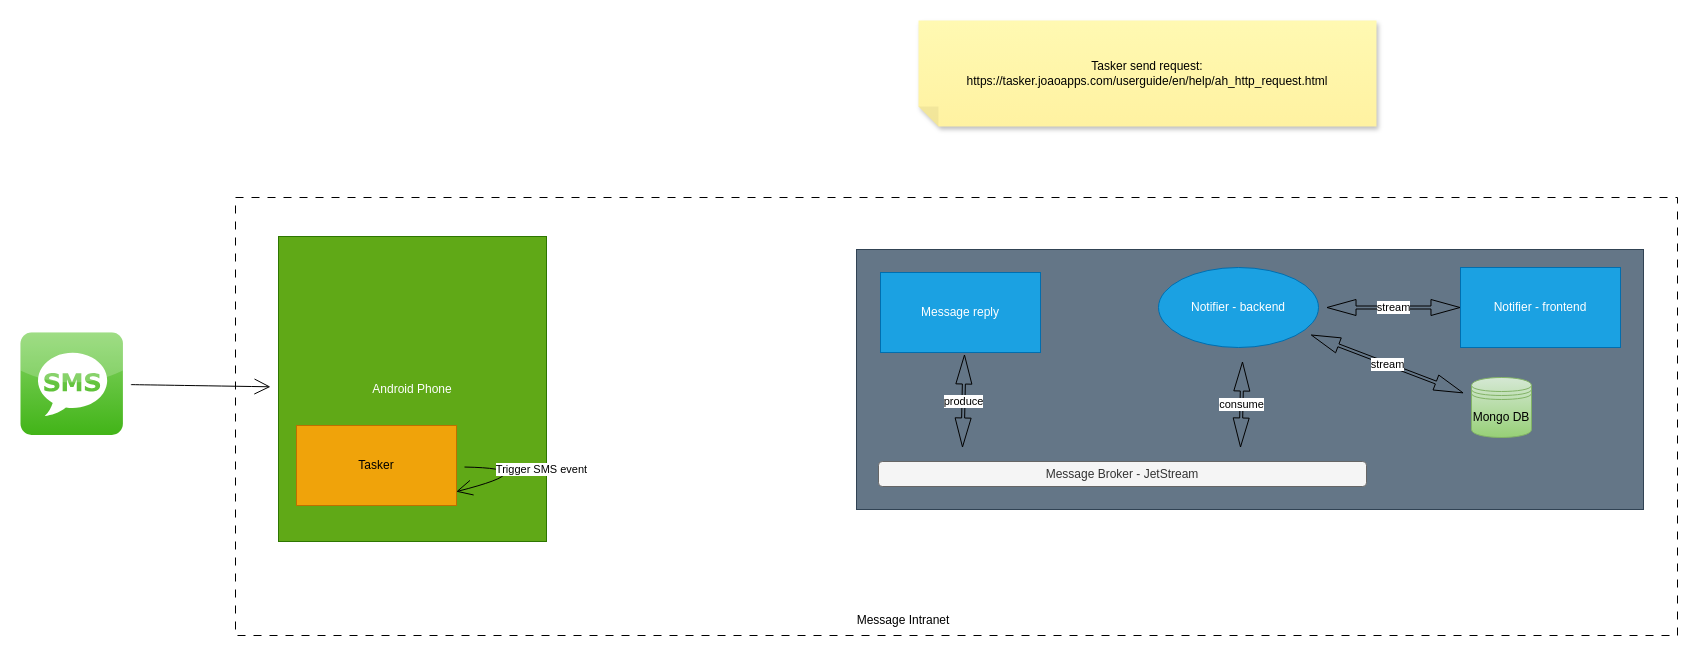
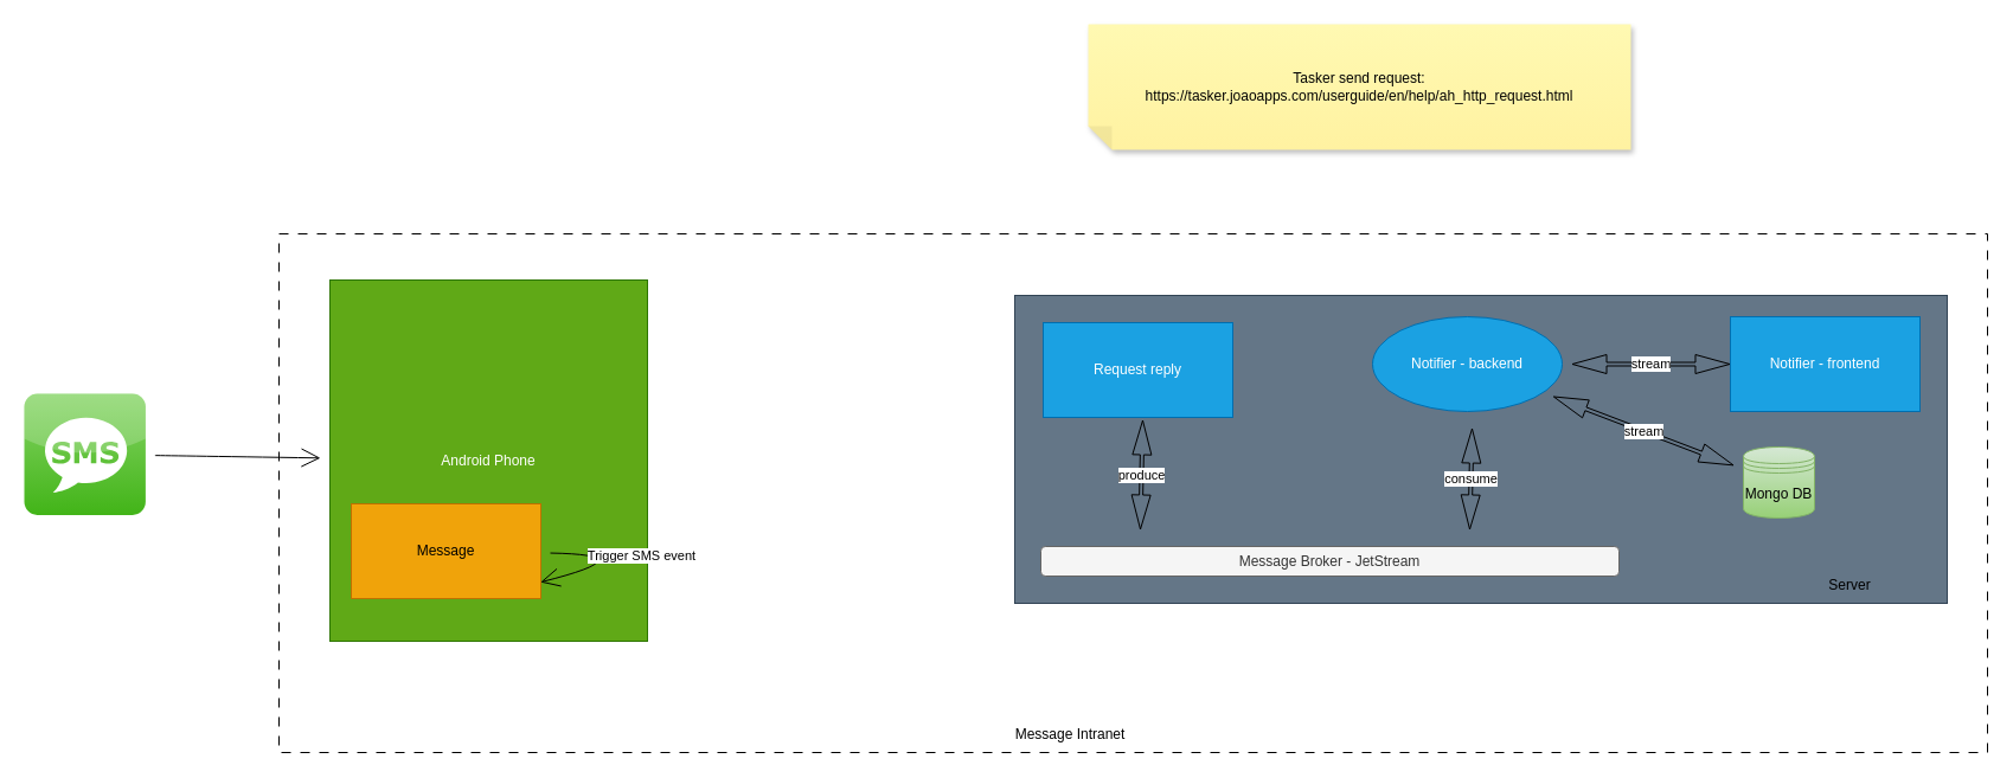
  <mxCell id="0" />
  <mxCell id="1" parent="0" />
  <mxCell id="2" value="" style="rounded=0;whiteSpace=wrap;html=1;dashed=1;dashPattern=8 8;" parent="1" vertex="1"><mxGeometry x="235" y="197" width="1442" height="438" as="geometry" /></mxCell>
  <mxCell id="3" value="Android Phone" style="rounded=0;whiteSpace=wrap;html=1;fillColor=#60a917;strokeColor=#2D7600;fontColor=#ffffff;" parent="1" vertex="1"><mxGeometry x="278" y="236" width="268" height="305" as="geometry" /></mxCell>
- <mxCell id="4" value="Tasker" style="rounded=0;whiteSpace=wrap;html=1;fillColor=#f0a30a;strokeColor=#BD7000;fontColor=#000000;" parent="1" vertex="1"><mxGeometry x="296" y="425" width="160" height="80" as="geometry" /></mxCell>
+ <mxCell id="4" value="Message" style="rounded=0;whiteSpace=wrap;html=1;fillColor=#f0a30a;strokeColor=#BD7000;fontColor=#000000;" parent="1" vertex="1"><mxGeometry x="296" y="425" width="160" height="80" as="geometry" /></mxCell>
  <mxCell id="5" value="" style="edgeStyle=none;orthogonalLoop=1;jettySize=auto;html=1;rounded=0;endArrow=open;startSize=14;endSize=14;sourcePerimeterSpacing=8;targetPerimeterSpacing=8;curved=1;" parent="1" source="17" target="3" edge="1"><mxGeometry x="0.003" width="140" relative="1" as="geometry"><mxPoint x="129" y="344" as="sourcePoint" /><mxPoint x="176" y="353" as="targetPoint" /><Array as="points" /><mxPoint as="offset" /></mxGeometry></mxCell>
  <mxCell id="6" value="" style="rounded=0;whiteSpace=wrap;html=1;fillColor=#647687;fontColor=#ffffff;strokeColor=#314354;" parent="1" vertex="1"><mxGeometry x="856" y="249" width="787" height="260" as="geometry" /></mxCell>
  <mxCell id="7" value="Tasker send request: https://tasker.joaoapps.com/userguide/en/help/ah_http_request.html&lt;br&gt;" style="shape=note;whiteSpace=wrap;html=1;backgroundOutline=1;fontColor=#000000;darkOpacity=0.05;fillColor=#FFF9B2;strokeColor=none;fillStyle=solid;direction=west;gradientDirection=north;gradientColor=#FFF2A1;shadow=1;size=20;pointerEvents=1;" parent="1" vertex="1"><mxGeometry x="918" y="20" width="458" height="106" as="geometry" /></mxCell>
  <mxCell id="8" value="Message Broker - JetStream" style="whiteSpace=wrap;html=1;fillColor=#f5f5f5;strokeColor=#666666;fontColor=#333333;rounded=1;" parent="1" vertex="1"><mxGeometry x="878" y="461" width="488" height="25" as="geometry" /></mxCell>
  <mxCell id="9" value="Notifier - backend" style="ellipse;whiteSpace=wrap;html=1;fillColor=#1ba1e2;strokeColor=#006EAF;fontColor=#ffffff;gradientDirection=north;" parent="1" vertex="1"><mxGeometry x="1158" y="267" width="160" height="80" as="geometry" /></mxCell>
  <mxCell id="10" value="produce" style="shape=flexArrow;endArrow=classic;startArrow=classic;html=1;rounded=0;startSize=9.34;endSize=9.34;sourcePerimeterSpacing=8;targetPerimeterSpacing=8;curved=1;width=3;startWidth=12;endWidth=12;" parent="1" edge="1"><mxGeometry width="100" height="100" relative="1" as="geometry"><mxPoint x="964" y="354" as="sourcePoint" /><mxPoint x="962" y="447" as="targetPoint" /></mxGeometry></mxCell>
  <mxCell id="11" value="consume" style="shape=flexArrow;endArrow=classic;startArrow=classic;html=1;rounded=0;startSize=9.34;endSize=9.34;sourcePerimeterSpacing=8;targetPerimeterSpacing=8;curved=1;width=3;startWidth=12;endWidth=12;" parent="1" edge="1"><mxGeometry width="100" height="100" relative="1" as="geometry"><mxPoint x="1242" y="361" as="sourcePoint" /><mxPoint x="1240" y="447" as="targetPoint" /></mxGeometry></mxCell>
- <mxCell id="12" value="Message reply" style="rounded=0;whiteSpace=wrap;html=1;fillColor=#1ba1e2;strokeColor=#006EAF;fontColor=#ffffff;gradientDirection=north;" parent="1" vertex="1"><mxGeometry x="880" y="272" width="160" height="80" as="geometry" /></mxCell>
+ <mxCell id="12" value="Request reply" style="rounded=0;whiteSpace=wrap;html=1;fillColor=#1ba1e2;strokeColor=#006EAF;fontColor=#ffffff;gradientDirection=north;" parent="1" vertex="1"><mxGeometry x="880" y="272" width="160" height="80" as="geometry" /></mxCell>
  <mxCell id="13" value="Notifier - frontend" style="rounded=0;whiteSpace=wrap;html=1;fillColor=#1ba1e2;strokeColor=#006EAF;fontColor=#ffffff;gradientDirection=north;" parent="1" vertex="1"><mxGeometry x="1460" y="267" width="160" height="80" as="geometry" /></mxCell>
  <mxCell id="14" value="stream" style="shape=flexArrow;endArrow=classic;startArrow=classic;html=1;rounded=0;startSize=9.34;endSize=9.34;sourcePerimeterSpacing=8;targetPerimeterSpacing=8;curved=1;width=3;startWidth=12;endWidth=12;entryX=0;entryY=0.5;entryDx=0;entryDy=0;" parent="1" source="9" target="13" edge="1"><mxGeometry width="100" height="100" relative="1" as="geometry"><mxPoint x="1437" y="360" as="sourcePoint" /><mxPoint x="1435" y="446" as="targetPoint" /></mxGeometry></mxCell>
  <mxCell id="15" value="Mongo DB" style="shape=datastore;whiteSpace=wrap;html=1;fillColor=#d5e8d4;strokeColor=#82b366;gradientColor=#97d077;" parent="1" vertex="1"><mxGeometry x="1471" y="377" width="60" height="60" as="geometry" /></mxCell>
  <mxCell id="16" value="stream" style="shape=flexArrow;endArrow=classic;startArrow=classic;html=1;rounded=0;startSize=9.34;endSize=9.34;sourcePerimeterSpacing=8;targetPerimeterSpacing=8;curved=1;width=3;startWidth=12;endWidth=12;" parent="1" source="9" target="15" edge="1"><mxGeometry width="100" height="100" relative="1" as="geometry"><mxPoint x="1272" y="377" as="sourcePoint" /><mxPoint x="1364" y="377" as="targetPoint" /></mxGeometry></mxCell>
  <mxCell id="17" value="" style="dashed=0;outlineConnect=0;html=1;align=center;labelPosition=center;verticalLabelPosition=bottom;verticalAlign=top;shape=mxgraph.webicons.sms;fillColor=#86D466;gradientColor=#42B418" parent="1" vertex="1"><mxGeometry x="20" y="332" width="102.4" height="102.4" as="geometry" /></mxCell>
  <mxCell id="18" value="Trigger SMS event" style="edgeStyle=none;curved=1;rounded=0;orthogonalLoop=1;jettySize=auto;html=1;endArrow=open;startSize=14;endSize=14;sourcePerimeterSpacing=8;targetPerimeterSpacing=8;entryX=0.998;entryY=0.827;entryDx=0;entryDy=0;entryPerimeter=0;" parent="1" source="4" target="4" edge="1"><mxGeometry relative="1" as="geometry"><Array as="points"><mxPoint x="547" y="468" /></Array></mxGeometry></mxCell>
  <mxCell id="19" value="Message Intranet" style="text;strokeColor=none;fillColor=none;html=1;align=center;verticalAlign=middle;whiteSpace=wrap;rounded=0;" parent="1" vertex="1"><mxGeometry x="821" y="605" width="164" height="30" as="geometry" /></mxCell>
+ <mxCell id="20" value="Server" style="text;strokeColor=none;fillColor=none;html=1;align=center;verticalAlign=middle;whiteSpace=wrap;rounded=0;" parent="1" vertex="1"><mxGeometry x="1479" y="479" width="164" height="30" as="geometry" /></mxCell>
